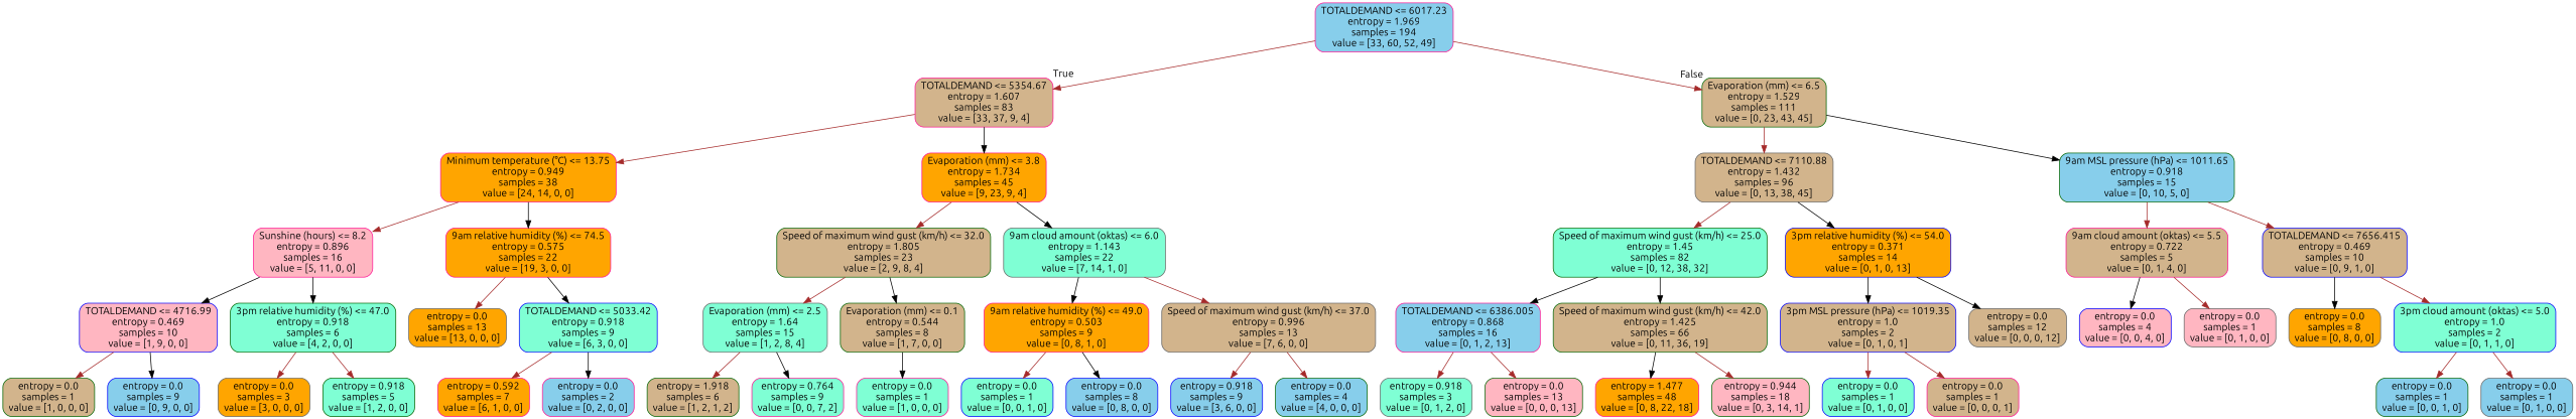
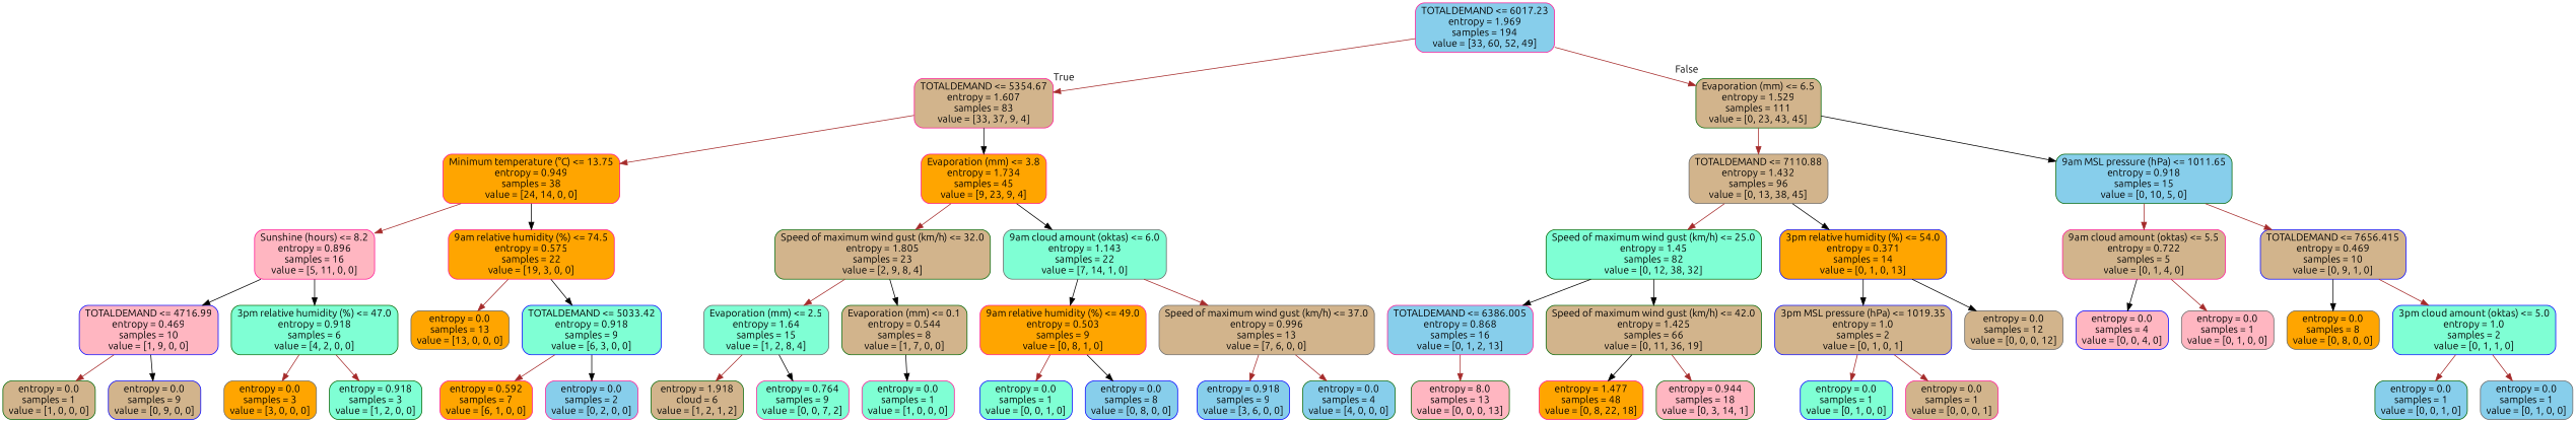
  digraph {
    fontname=Ubuntu
    node [color=deeppink fillcolor=tan fontname=Ubuntu shape=box style="filled, rounded"]
    edge [color=brown fontname=Ubuntu]
    n1 [fillcolor=skyblue label="TOTALDEMAND <= 6017.23\nentropy = 1.969\nsamples = 194\nvalue = [33, 60, 52, 49]"]
    n2 [label="TOTALDEMAND <= 5354.67\nentropy = 1.607\nsamples = 83\nvalue = [33, 37, 9, 4]"]
    n3 [color=darkgreen label="Evaporation (mm) <= 6.5\nentropy = 1.529\nsamples = 111\nvalue = [0, 23, 43, 45]"]
    n4 [fillcolor=orange label="Minimum temperature (°C) <= 13.75\nentropy = 0.949\nsamples = 38\nvalue = [24, 14, 0, 0]"]
    n5 [fillcolor=orange label="Evaporation (mm) <= 3.8\nentropy = 1.734\nsamples = 45\nvalue = [9, 23, 9, 4]"]
    n6 [color=gray40 label="TOTALDEMAND <= 7110.88\nentropy = 1.432\nsamples = 96\nvalue = [0, 13, 38, 45]"]
    n7 [color=darkgreen fillcolor=skyblue label="9am MSL pressure (hPa) <= 1011.65\nentropy = 0.918\nsamples = 15\nvalue = [0, 10, 5, 0]"]
    n8 [fillcolor=lightpink label="Sunshine (hours) <= 8.2\nentropy = 0.896\nsamples = 16\nvalue = [5, 11, 0, 0]"]
    n9 [fillcolor=orange label="9am relative humidity (%) <= 74.5\nentropy = 0.575\nsamples = 22\nvalue = [19, 3, 0, 0]"]
    n10 [color=darkgreen label="Speed of maximum wind gust (km/h) <= 32.0\nentropy = 1.805\nsamples = 23\nvalue = [2, 9, 8, 4]"]
    n11 [color=gray40 fillcolor=aquamarine label="9am cloud amount (oktas) <= 6.0\nentropy = 1.143\nsamples = 22\nvalue = [7, 14, 1, 0]"]
    n12 [color=blue fillcolor=lightpink label="TOTALDEMAND <= 4716.99\nentropy = 0.469\nsamples = 10\nvalue = [1, 9, 0, 0]"]
    n13 [color=darkgreen fillcolor=aquamarine label="3pm relative humidity (%) <= 47.0\nentropy = 0.918\nsamples = 6\nvalue = [4, 2, 0, 0]"]
    n14 [color=gray40 fillcolor=orange label="entropy = 0.0\nsamples = 13\nvalue = [13, 0, 0, 0]"]
    n15 [color=blue fillcolor=aquamarine label="TOTALDEMAND <= 5033.42\nentropy = 0.918\nsamples = 9\nvalue = [6, 3, 0, 0]"]
    n16 [color=darkgreen label="entropy = 0.0\nsamples = 1\nvalue = [1, 0, 0, 0]"]
-   n17 [color=blue fillcolor=skyblue label="entropy = 0.0\nsamples = 9\nvalue = [0, 9, 0, 0]"]
+   n17 [color=blue label="entropy = 0.0\nsamples = 9\nvalue = [0, 9, 0, 0]"]
    n18 [color=gray40 fillcolor=orange label="entropy = 0.0\nsamples = 3\nvalue = [3, 0, 0, 0]"]
-   n19 [color=darkgreen fillcolor=aquamarine label="entropy = 0.918\nsamples = 5\nvalue = [1, 2, 0, 0]"]
+   n19 [color=darkgreen fillcolor=aquamarine label="entropy = 0.918\nsamples = 3\nvalue = [1, 2, 0, 0]"]
    n20 [fillcolor=orange label="entropy = 0.592\nsamples = 7\nvalue = [6, 1, 0, 0]"]
    n21 [fillcolor=skyblue label="entropy = 0.0\nsamples = 2\nvalue = [0, 2, 0, 0]"]
    n22 [color=gray40 fillcolor=aquamarine label="Evaporation (mm) <= 2.5\nentropy = 1.64\nsamples = 15\nvalue = [1, 2, 8, 4]"]
    n23 [color=darkgreen label="Evaporation (mm) <= 0.1\nentropy = 0.544\nsamples = 8\nvalue = [1, 7, 0, 0]"]
    n24 [fillcolor=orange label="9am relative humidity (%) <= 49.0\nentropy = 0.503\nsamples = 9\nvalue = [0, 8, 1, 0]"]
    n25 [color=gray40 label="Speed of maximum wind gust (km/h) <= 37.0\nentropy = 0.996\nsamples = 13\nvalue = [7, 6, 0, 0]"]
-   n26 [color=darkgreen label="entropy = 1.918\nsamples = 6\nvalue = [1, 2, 1, 2]"]
+   n26 [color=darkgreen label="entropy = 1.918\ncloud = 6\nvalue = [1, 2, 1, 2]"]
    n27 [fillcolor=aquamarine label="entropy = 0.764\nsamples = 9\nvalue = [0, 0, 7, 2]"]
    n28 [fillcolor=aquamarine label="entropy = 0.0\nsamples = 1\nvalue = [1, 0, 0, 0]"]
    n29 [color=blue fillcolor=aquamarine label="entropy = 0.0\nsamples = 1\nvalue = [0, 0, 1, 0]"]
    n30 [color=blue fillcolor=skyblue label="entropy = 0.0\nsamples = 8\nvalue = [0, 8, 0, 0]"]
    n31 [color=blue fillcolor=skyblue label="entropy = 0.918\nsamples = 9\nvalue = [3, 6, 0, 0]"]
    n32 [color=darkgreen fillcolor=skyblue label="entropy = 0.0\nsamples = 4\nvalue = [4, 0, 0, 0]"]
    n33 [color=darkgreen fillcolor=aquamarine label="Speed of maximum wind gust (km/h) <= 25.0\nentropy = 1.45\nsamples = 82\nvalue = [0, 12, 38, 32]"]
    n34 [color=blue fillcolor=orange label="3pm relative humidity (%) <= 54.0\nentropy = 0.371\nsamples = 14\nvalue = [0, 1, 0, 13]"]
    n35 [label="9am cloud amount (oktas) <= 5.5\nentropy = 0.722\nsamples = 5\nvalue = [0, 1, 4, 0]"]
    n36 [color=blue label="TOTALDEMAND <= 7656.415\nentropy = 0.469\nsamples = 10\nvalue = [0, 9, 1, 0]"]
    n37 [fillcolor=skyblue label="TOTALDEMAND <= 6386.005\nentropy = 0.868\nsamples = 16\nvalue = [0, 1, 2, 13]"]
    n38 [color=darkgreen label="Speed of maximum wind gust (km/h) <= 42.0\nentropy = 1.425\nsamples = 66\nvalue = [0, 11, 36, 19]"]
    n39 [color=blue label="3pm MSL pressure (hPa) <= 1019.35\nentropy = 1.0\nsamples = 2\nvalue = [0, 1, 0, 1]"]
    n40 [color=gray40 label="entropy = 0.0\nsamples = 12\nvalue = [0, 0, 0, 12]"]
-   n41 [color=gray40 fillcolor=aquamarine label="entropy = 0.918\nsamples = 3\nvalue = [0, 1, 2, 0]"]
-   n42 [color=darkgreen fillcolor=lightpink label="entropy = 0.0\nsamples = 13\nvalue = [0, 0, 0, 13]"]
+   n42 [color=darkgreen fillcolor=lightpink label="entropy = 8.0\nsamples = 13\nvalue = [0, 0, 0, 13]"]
    n43 [fillcolor=orange label="entropy = 1.477\nsamples = 48\nvalue = [0, 8, 22, 18]"]
    n44 [color=darkgreen fillcolor=lightpink label="entropy = 0.944\nsamples = 18\nvalue = [0, 3, 14, 1]"]
    n45 [color=blue fillcolor=aquamarine label="entropy = 0.0\nsamples = 1\nvalue = [0, 1, 0, 0]"]
    n46 [label="entropy = 0.0\nsamples = 1\nvalue = [0, 0, 0, 1]"]
    n47 [color=blue fillcolor=lightpink label="entropy = 0.0\nsamples = 4\nvalue = [0, 0, 4, 0]"]
    n48 [color=gray40 fillcolor=lightpink label="entropy = 0.0\nsamples = 1\nvalue = [0, 1, 0, 0]"]
    n49 [color=gray40 fillcolor=orange label="entropy = 0.0\nsamples = 8\nvalue = [0, 8, 0, 0]"]
    n50 [color=blue fillcolor=aquamarine label="3pm cloud amount (oktas) <= 5.0\nentropy = 1.0\nsamples = 2\nvalue = [0, 1, 1, 0]"]
    n51 [color=darkgreen fillcolor=skyblue label="entropy = 0.0\nsamples = 1\nvalue = [0, 0, 1, 0]"]
    n52 [color=gray40 fillcolor=skyblue label="entropy = 0.0\nsamples = 1\nvalue = [0, 1, 0, 0]"]
    n1 -> n2 [headlabel=True labelangle=45 labeldistance=2.5]
    n1 -> n3 [headlabel=False labelangle=-45 labeldistance=2.5]
    n2 -> n4
    n2 -> n5 [color=black]
    n3 -> n6
    n3 -> n7 [color=black]
    n4 -> n8
    n4 -> n9 [color=black]
    n5 -> n10
    n5 -> n11 [color=black]
    n6 -> n33
    n6 -> n34 [color=black]
    n7 -> n35
    n7 -> n36
    n8 -> n12 [color=black]
    n8 -> n13 [color=black]
    n9 -> n14
    n9 -> n15 [color=black]
    n10 -> n22
    n10 -> n23 [color=black]
    n11 -> n24 [color=black]
    n11 -> n25
    n12 -> n16
    n12 -> n17 [color=black]
    n13 -> n18
    n13 -> n19
    n15 -> n20
    n15 -> n21 [color=black]
    n22 -> n26
    n22 -> n27 [color=black]
    n23 -> n28 [color=black]
    n24 -> n29
    n24 -> n30 [color=black]
    n25 -> n31
    n25 -> n32
    n33 -> n37 [color=black]
    n33 -> n38 [color=black]
    n34 -> n39 [color=black]
    n34 -> n40 [color=black]
    n35 -> n47 [color=black]
    n35 -> n48
    n36 -> n49 [color=black]
    n36 -> n50
-   n37 -> n41
    n37 -> n42
    n38 -> n43 [color=black]
    n38 -> n44
    n39 -> n45
    n39 -> n46
    n50 -> n51
    n50 -> n52
  }
